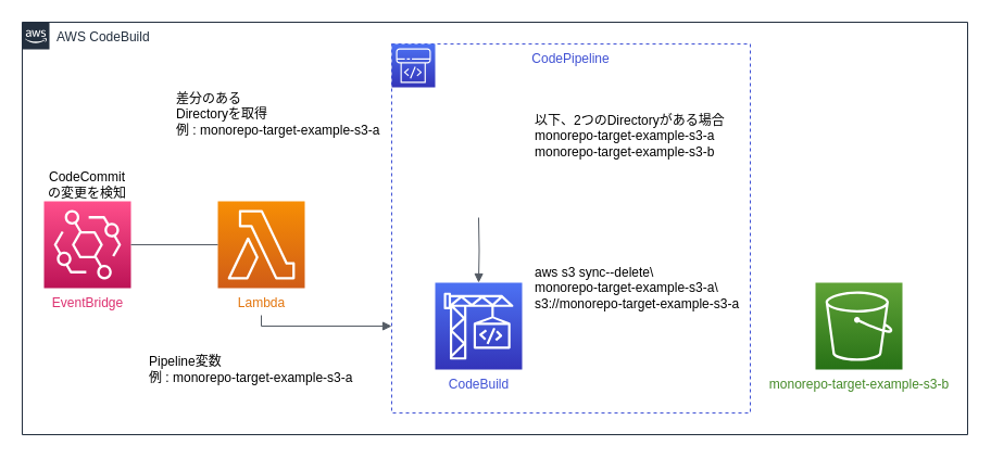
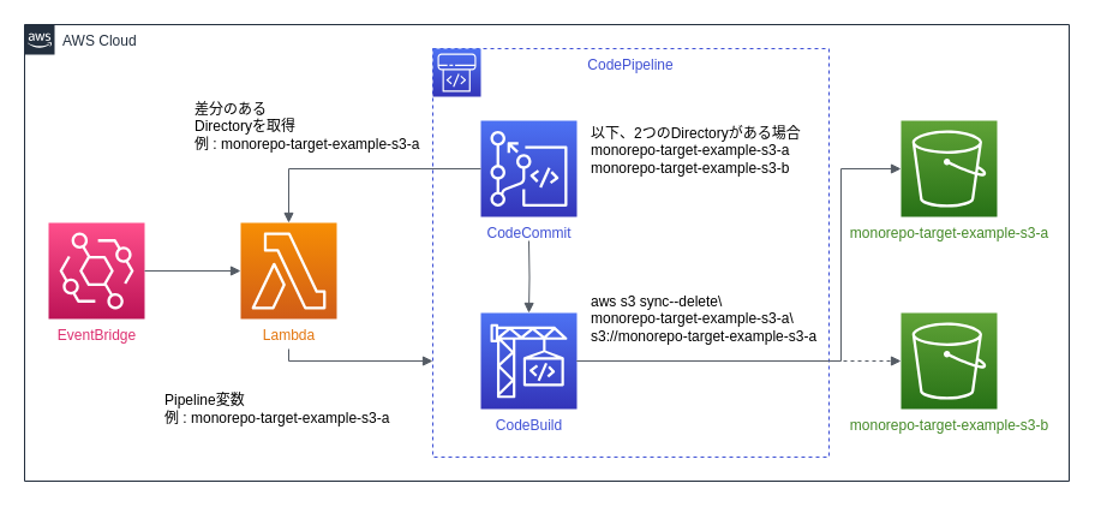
  <mxCell id="0" />
  <mxCell id="1" parent="0" />
- <mxCell id="2" value="AWS CodeBuild" style="points=[[0,0],[0.25,0],[0.5,0],[0.75,0],[1,0],[1,0.25],[1,0.5],[1,0.75],[1,1],[0.75,1],[0.5,1],[0.25,1],[0,1],[0,0.75],[0,0.5],[0,0.25]];outlineConnect=0;gradientColor=none;html=1;whiteSpace=wrap;fontSize=12;fontStyle=0;container=1;pointerEvents=0;collapsible=0;recursiveResize=0;shape=mxgraph.aws4.group;grIcon=mxgraph.aws4.group_aws_cloud_alt;strokeColor=#232F3E;fillColor=none;verticalAlign=top;align=left;spacingLeft=30;fontColor=#232F3E;dashed=0;" parent="1" vertex="1"><mxGeometry x="20" y="20" width="870" height="380" as="geometry" /></mxCell>
+ <mxCell id="2" value="AWS Cloud" style="points=[[0,0],[0.25,0],[0.5,0],[0.75,0],[1,0],[1,0.25],[1,0.5],[1,0.75],[1,1],[0.75,1],[0.5,1],[0.25,1],[0,1],[0,0.75],[0,0.5],[0,0.25]];outlineConnect=0;gradientColor=none;html=1;whiteSpace=wrap;fontSize=12;fontStyle=0;container=1;pointerEvents=0;collapsible=0;recursiveResize=0;shape=mxgraph.aws4.group;grIcon=mxgraph.aws4.group_aws_cloud_alt;strokeColor=#232F3E;fillColor=none;verticalAlign=top;align=left;spacingLeft=30;fontColor=#232F3E;dashed=0;" parent="1" vertex="1"><mxGeometry x="20" y="20" width="870" height="380" as="geometry" /></mxCell>
  <mxCell id="3" value="CodePipeline" style="fillColor=none;strokeColor=#4052d5;dashed=1;verticalAlign=top;fontStyle=0;fontColor=#3f50d3;" parent="2" vertex="1"><mxGeometry x="340" y="20" width="330" height="340" as="geometry" /></mxCell>
  <mxCell id="4" value="&lt;font color=&quot;#dd3070&quot;&gt;EventBridge&lt;/font&gt;" style="sketch=0;points=[[0,0,0],[0.25,0,0],[0.5,0,0],[0.75,0,0],[1,0,0],[0,1,0],[0.25,1,0],[0.5,1,0],[0.75,1,0],[1,1,0],[0,0.25,0],[0,0.5,0],[0,0.75,0],[1,0.25,0],[1,0.5,0],[1,0.75,0]];outlineConnect=0;fontColor=#232F3E;gradientColor=#FF4F8B;gradientDirection=north;fillColor=#BC1356;strokeColor=#ffffff;dashed=0;verticalLabelPosition=bottom;verticalAlign=top;align=center;html=1;fontSize=12;fontStyle=0;aspect=fixed;shape=mxgraph.aws4.resourceIcon;resIcon=mxgraph.aws4.eventbridge;" parent="2" vertex="1"><mxGeometry x="20" y="165" width="80" height="80" as="geometry" /></mxCell>
  <mxCell id="5" value="&lt;font color=&quot;#e3750d&quot;&gt;Lambda&lt;/font&gt;" style="sketch=0;points=[[0,0,0],[0.25,0,0],[0.5,0,0],[0.75,0,0],[1,0,0],[0,1,0],[0.25,1,0],[0.5,1,0],[0.75,1,0],[1,1,0],[0,0.25,0],[0,0.5,0],[0,0.75,0],[1,0.25,0],[1,0.5,0],[1,0.75,0]];outlineConnect=0;fontColor=#232F3E;gradientColor=#F78E04;gradientDirection=north;fillColor=#D05C17;strokeColor=#ffffff;dashed=0;verticalLabelPosition=bottom;verticalAlign=top;align=center;html=1;fontSize=12;fontStyle=0;aspect=fixed;shape=mxgraph.aws4.resourceIcon;resIcon=mxgraph.aws4.lambda;" parent="2" vertex="1"><mxGeometry x="180" y="165" width="80" height="80" as="geometry" /></mxCell>
+ <mxCell id="6" value="&lt;font color=&quot;#3f50d4&quot;&gt;CodeCommit&lt;/font&gt;" style="sketch=0;points=[[0,0,0],[0.25,0,0],[0.5,0,0],[0.75,0,0],[1,0,0],[0,1,0],[0.25,1,0],[0.5,1,0],[0.75,1,0],[1,1,0],[0,0.25,0],[0,0.5,0],[0,0.75,0],[1,0.25,0],[1,0.5,0],[1,0.75,0]];outlineConnect=0;fontColor=#232F3E;gradientColor=#4D72F3;gradientDirection=north;fillColor=#3334B9;strokeColor=#ffffff;dashed=0;verticalLabelPosition=bottom;verticalAlign=top;align=center;html=1;fontSize=12;fontStyle=0;aspect=fixed;shape=mxgraph.aws4.resourceIcon;resIcon=mxgraph.aws4.codecommit;" parent="2" vertex="1"><mxGeometry x="380" y="80" width="80" height="80" as="geometry" /></mxCell>
  <mxCell id="7" value="" style="sketch=0;points=[[0,0,0],[0.25,0,0],[0.5,0,0],[0.75,0,0],[1,0,0],[0,1,0],[0.25,1,0],[0.5,1,0],[0.75,1,0],[1,1,0],[0,0.25,0],[0,0.5,0],[0,0.75,0],[1,0.25,0],[1,0.5,0],[1,0.75,0]];outlineConnect=0;fontColor=#232F3E;gradientColor=#4D72F3;gradientDirection=north;fillColor=#3334B9;strokeColor=#ffffff;dashed=0;verticalLabelPosition=bottom;verticalAlign=top;align=center;html=1;fontSize=12;fontStyle=0;aspect=fixed;shape=mxgraph.aws4.resourceIcon;resIcon=mxgraph.aws4.codepipeline;" parent="2" vertex="1"><mxGeometry x="340" y="20" width="40" height="40" as="geometry" /></mxCell>
  <mxCell id="8" value="&lt;font color=&quot;#4052d5&quot;&gt;CodeBuild&lt;/font&gt;" style="sketch=0;points=[[0,0,0],[0.25,0,0],[0.5,0,0],[0.75,0,0],[1,0,0],[0,1,0],[0.25,1,0],[0.5,1,0],[0.75,1,0],[1,1,0],[0,0.25,0],[0,0.5,0],[0,0.75,0],[1,0.25,0],[1,0.5,0],[1,0.75,0]];outlineConnect=0;fontColor=#232F3E;gradientColor=#4D72F3;gradientDirection=north;fillColor=#3334B9;strokeColor=#ffffff;dashed=0;verticalLabelPosition=bottom;verticalAlign=top;align=center;html=1;fontSize=12;fontStyle=0;aspect=fixed;shape=mxgraph.aws4.resourceIcon;resIcon=mxgraph.aws4.codebuild;" parent="2" vertex="1"><mxGeometry x="380" y="240" width="80" height="80" as="geometry" /></mxCell>
  <mxCell id="9" value="&lt;font color=&quot;#438926&quot;&gt;monorepo-target-example-s3-b&lt;br&gt;&lt;/font&gt;" style="sketch=0;points=[[0,0,0],[0.25,0,0],[0.5,0,0],[0.75,0,0],[1,0,0],[0,1,0],[0.25,1,0],[0.5,1,0],[0.75,1,0],[1,1,0],[0,0.25,0],[0,0.5,0],[0,0.75,0],[1,0.25,0],[1,0.5,0],[1,0.75,0]];outlineConnect=0;fontColor=#232F3E;gradientColor=#60A337;gradientDirection=north;fillColor=#277116;strokeColor=#ffffff;dashed=0;verticalLabelPosition=bottom;verticalAlign=top;align=center;html=1;fontSize=12;fontStyle=0;aspect=fixed;shape=mxgraph.aws4.resourceIcon;resIcon=mxgraph.aws4.s3;" parent="2" vertex="1"><mxGeometry x="730" y="240" width="80" height="80" as="geometry" /></mxCell>
- <mxCell id="10" value="" style="edgeStyle=orthogonalEdgeStyle;html=1;endArrow=none;elbow=vertical;startArrow=none;endFill=1;strokeColor=#545B64;rounded=0;fontColor=#438926;exitX=1;exitY=0.5;exitDx=0;exitDy=0;exitPerimeter=0;entryX=0;entryY=0.5;entryDx=0;entryDy=0;entryPerimeter=0;" parent="2" source="4" target="5" edge="1"><mxGeometry width="100" relative="1" as="geometry"><mxPoint x="110" y="60" as="sourcePoint" /><mxPoint x="210" y="60" as="targetPoint" /></mxGeometry></mxCell>
- <mxCell id="11" value="&lt;font color=&quot;#000000&quot;&gt;CodeCommitの変更を検知&lt;/font&gt;" style="rounded=0;whiteSpace=wrap;html=1;fontColor=#438926;fillColor=none;strokeColor=none;align=center;" parent="2" vertex="1"><mxGeometry x="20" y="135" width="80" height="30" as="geometry" /></mxCell>
+ <mxCell id="10" value="" style="edgeStyle=orthogonalEdgeStyle;html=1;endArrow=block;elbow=vertical;startArrow=none;endFill=1;strokeColor=#545B64;rounded=0;fontColor=#438926;exitX=1;exitY=0.5;exitDx=0;exitDy=0;exitPerimeter=0;entryX=0;entryY=0.5;entryDx=0;entryDy=0;entryPerimeter=0;" parent="2" source="4" target="5" edge="1"><mxGeometry width="100" relative="1" as="geometry"><mxPoint x="110" y="60" as="sourcePoint" /><mxPoint x="210" y="60" as="targetPoint" /></mxGeometry></mxCell>
  <mxCell id="12" value="&lt;font color=&quot;#000000&quot;&gt;差分のある&lt;br&gt;Directoryを取得&lt;br&gt;例 : monorepo-target-example-s3-a&lt;br&gt;&lt;/font&gt;" style="rounded=0;whiteSpace=wrap;html=1;fontColor=#438926;fillColor=none;strokeColor=none;align=left;" parent="2" vertex="1"><mxGeometry x="140" y="60" width="190" height="50" as="geometry" /></mxCell>
  <mxCell id="13" value="&lt;font color=&quot;#000000&quot;&gt;以下、2つのDirectoryがある場合&lt;br&gt;monorepo-target-example-s3-a&lt;br&gt;monorepo-target-example-s3-b&lt;br&gt;&lt;/font&gt;" style="rounded=0;whiteSpace=wrap;html=1;fontColor=#438926;fillColor=none;strokeColor=none;align=left;" parent="2" vertex="1"><mxGeometry x="470" y="80" width="180" height="50" as="geometry" /></mxCell>
  <mxCell id="14" value="" style="edgeStyle=orthogonalEdgeStyle;html=1;endArrow=block;elbow=vertical;startArrow=none;endFill=1;strokeColor=#545B64;rounded=0;fontColor=#438a26;entryX=0.5;entryY=0;entryDx=0;entryDy=0;entryPerimeter=0;" parent="2" target="8" edge="1"><mxGeometry width="100" relative="1" as="geometry"><mxPoint x="420" y="180" as="sourcePoint" /><mxPoint x="530" y="190" as="targetPoint" /></mxGeometry></mxCell>
+ <mxCell id="15" value="" style="edgeStyle=orthogonalEdgeStyle;html=1;endArrow=block;elbow=vertical;startArrow=none;endFill=1;strokeColor=#545B64;rounded=0;fontColor=#438a26;exitX=0;exitY=0.5;exitDx=0;exitDy=0;exitPerimeter=0;entryX=0.5;entryY=0;entryDx=0;entryDy=0;entryPerimeter=0;" parent="2" source="6" target="5" edge="1"><mxGeometry width="100" relative="1" as="geometry"><mxPoint x="80" y="150" as="sourcePoint" /><mxPoint x="180" y="150" as="targetPoint" /></mxGeometry></mxCell>
  <mxCell id="16" value="&lt;font color=&quot;#000000&quot;&gt;Pipeline変数&lt;br&gt;例 : monorepo-target-example-s3-a&lt;br&gt;&lt;/font&gt;" style="rounded=0;whiteSpace=wrap;html=1;fontColor=#438926;fillColor=none;strokeColor=none;align=left;" vertex="1" parent="2"><mxGeometry x="115" y="300" width="190" height="40" as="geometry" /></mxCell>
  <mxCell id="17" value="&lt;font color=&quot;#000000&quot;&gt;aws s3 sync&lt;/font&gt;&lt;span style=&quot;color: rgb(0, 0, 0);&quot;&gt;--delete&lt;/span&gt;&lt;font color=&quot;#000000&quot;&gt;\&lt;br&gt;monorepo-target-example-s3-a\&lt;br&gt;s3://monorepo-target-example-s3-a&lt;br&gt;&lt;/font&gt;" style="rounded=0;whiteSpace=wrap;html=1;fontColor=#438926;fillColor=none;strokeColor=none;align=left;" vertex="1" parent="2"><mxGeometry x="470" y="220" width="200" height="50" as="geometry" /></mxCell>
  <mxCell id="18" value="" style="edgeStyle=orthogonalEdgeStyle;html=1;endArrow=block;elbow=vertical;startArrow=none;endFill=1;strokeColor=#545B64;rounded=0;" edge="1" parent="2"><mxGeometry width="100" relative="1" as="geometry"><mxPoint x="220" y="270" as="sourcePoint" /><mxPoint x="340" y="280" as="targetPoint" /><Array as="points"><mxPoint x="220" y="280" /></Array></mxGeometry></mxCell>
+ <mxCell id="19" value="&lt;font color=&quot;#438926&quot;&gt;monorepo-target-example-s3-a&lt;br&gt;&lt;/font&gt;" style="sketch=0;points=[[0,0,0],[0.25,0,0],[0.5,0,0],[0.75,0,0],[1,0,0],[0,1,0],[0.25,1,0],[0.5,1,0],[0.75,1,0],[1,1,0],[0,0.25,0],[0,0.5,0],[0,0.75,0],[1,0.25,0],[1,0.5,0],[1,0.75,0]];outlineConnect=0;fontColor=#232F3E;gradientColor=#60A337;gradientDirection=north;fillColor=#277116;strokeColor=#ffffff;dashed=0;verticalLabelPosition=bottom;verticalAlign=top;align=center;html=1;fontSize=12;fontStyle=0;aspect=fixed;shape=mxgraph.aws4.resourceIcon;resIcon=mxgraph.aws4.s3;" parent="2" vertex="1"><mxGeometry x="730" y="80" width="80" height="80" as="geometry" /></mxCell>
+ <mxCell id="20" value="" style="edgeStyle=orthogonalEdgeStyle;html=1;endArrow=block;elbow=vertical;startArrow=none;endFill=1;strokeColor=#545B64;rounded=0;entryX=0;entryY=0.5;entryDx=0;entryDy=0;entryPerimeter=0;exitX=1;exitY=0.5;exitDx=0;exitDy=0;exitPerimeter=0;" edge="1" parent="2" source="8" target="19"><mxGeometry width="100" relative="1" as="geometry"><mxPoint x="450" y="430" as="sourcePoint" /><mxPoint x="550" y="430" as="targetPoint" /><Array as="points"><mxPoint x="680" y="280" /><mxPoint x="680" y="120" /></Array></mxGeometry></mxCell>
+ <mxCell id="21" value="" style="edgeStyle=orthogonalEdgeStyle;html=1;endArrow=block;elbow=vertical;startArrow=none;endFill=1;strokeColor=#545B64;rounded=0;exitX=1;exitY=0.5;exitDx=0;exitDy=0;exitPerimeter=0;entryX=0;entryY=0.5;entryDx=0;entryDy=0;entryPerimeter=0;dashed=1;" edge="1" parent="2" source="8" target="9"><mxGeometry width="100" relative="1" as="geometry"><mxPoint x="560" y="430" as="sourcePoint" /><mxPoint x="660" y="430" as="targetPoint" /></mxGeometry></mxCell>
